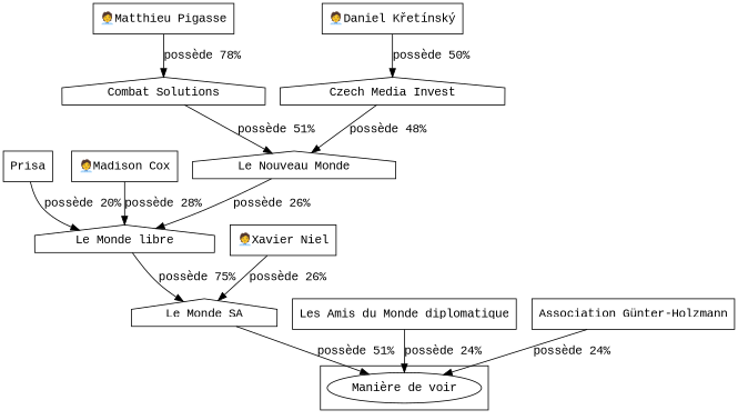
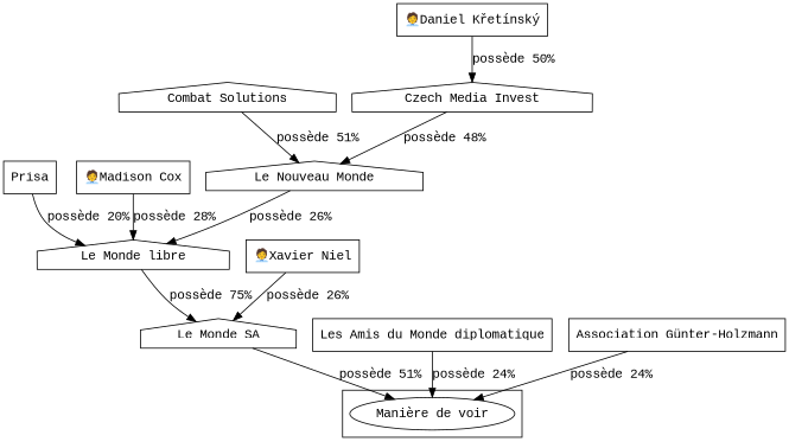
  digraph {
    fontname="Liberation Mono"
    rankdir=TB
    node [fontname="Liberation Mono" shape=box]
    edge [fontname="Liberation Mono"]
    n1 [label=Prisa]
    n2 [label="🧑‍💼Xavier Niel"]
-   n3 [label="🧑‍💼Matthieu Pigasse"]
    n4 [label="🧑‍💼Daniel Křetínský"]
    n5 [label="🧑‍💼Madison Cox"]
    n6 [label="Les Amis du Monde diplomatique"]
    n7 [label="Association Günter-Holzmann"]
    n8 [label="Manière de voir" shape=""]
    n9 [label="Le Monde libre" shape=house]
    n10 [label="Le Monde SA" shape=house]
    n11 [label="Combat Solutions" shape=house]
    n12 [label="Czech Media Invest" shape=house]
    n13 [label="Le Nouveau Monde" shape=house]
    subgraph sub_1 {
      n1
      n2
-     n3
      n4
      n5
      n6
      n7
    }
    subgraph cluster_2 {
      n8
    }
    n1 -> n9 [label="possède 20%"]
    n2 -> n10 [label="possède 26%"]
-   n3 -> n11 [label="possède 78%"]
    n4 -> n12 [label="possède 50%"]
    n5 -> n9 [label="possède 28%"]
    n6 -> n8 [label="possède 24%"]
    n7 -> n8 [label="possède 24%"]
    n9 -> n10 [label="possède 75%"]
    n10 -> n8 [label="possède 51%"]
    n11 -> n13 [label="possède 51%"]
    n12 -> n13 [label="possède 48%"]
    n13 -> n9 [label="possède 26%"]
  }
